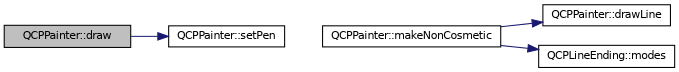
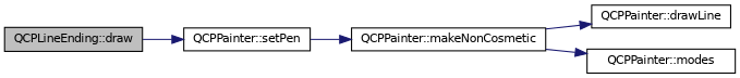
  digraph {
    rankdir=LR
    node [color=black fillcolor=white fontname=Helvetica fontsize=10 shape=record style=filled]
    edge [color=midnightblue fontname=Helvetica fontsize=10 labelfontname=Helvetica labelfontsize=10 style=solid]
-   n1 [fillcolor=grey75 fontcolor=black height=0.2 label="QCPPainter::draw" width=0.4]
+   n1 [fillcolor=grey75 fontcolor=black height=0.2 label="QCPLineEnding::draw" width=0.4]
    n2 [height=0.2 label="QCPPainter::setPen" width=0.4]
    n3 [height=0.2 label="QCPPainter::makeNonCosmetic" width=0.4]
    n4 [height=0.2 label="QCPPainter::drawLine" width=0.4]
-   n5 [height=0.2 label="QCPLineEnding::modes" width=0.4]
+   n5 [height=0.2 label="QCPPainter::modes" width=0.4]
    n1 -> n2
+   n2 -> n3
    n3 -> n4
    n3 -> n5
  }
